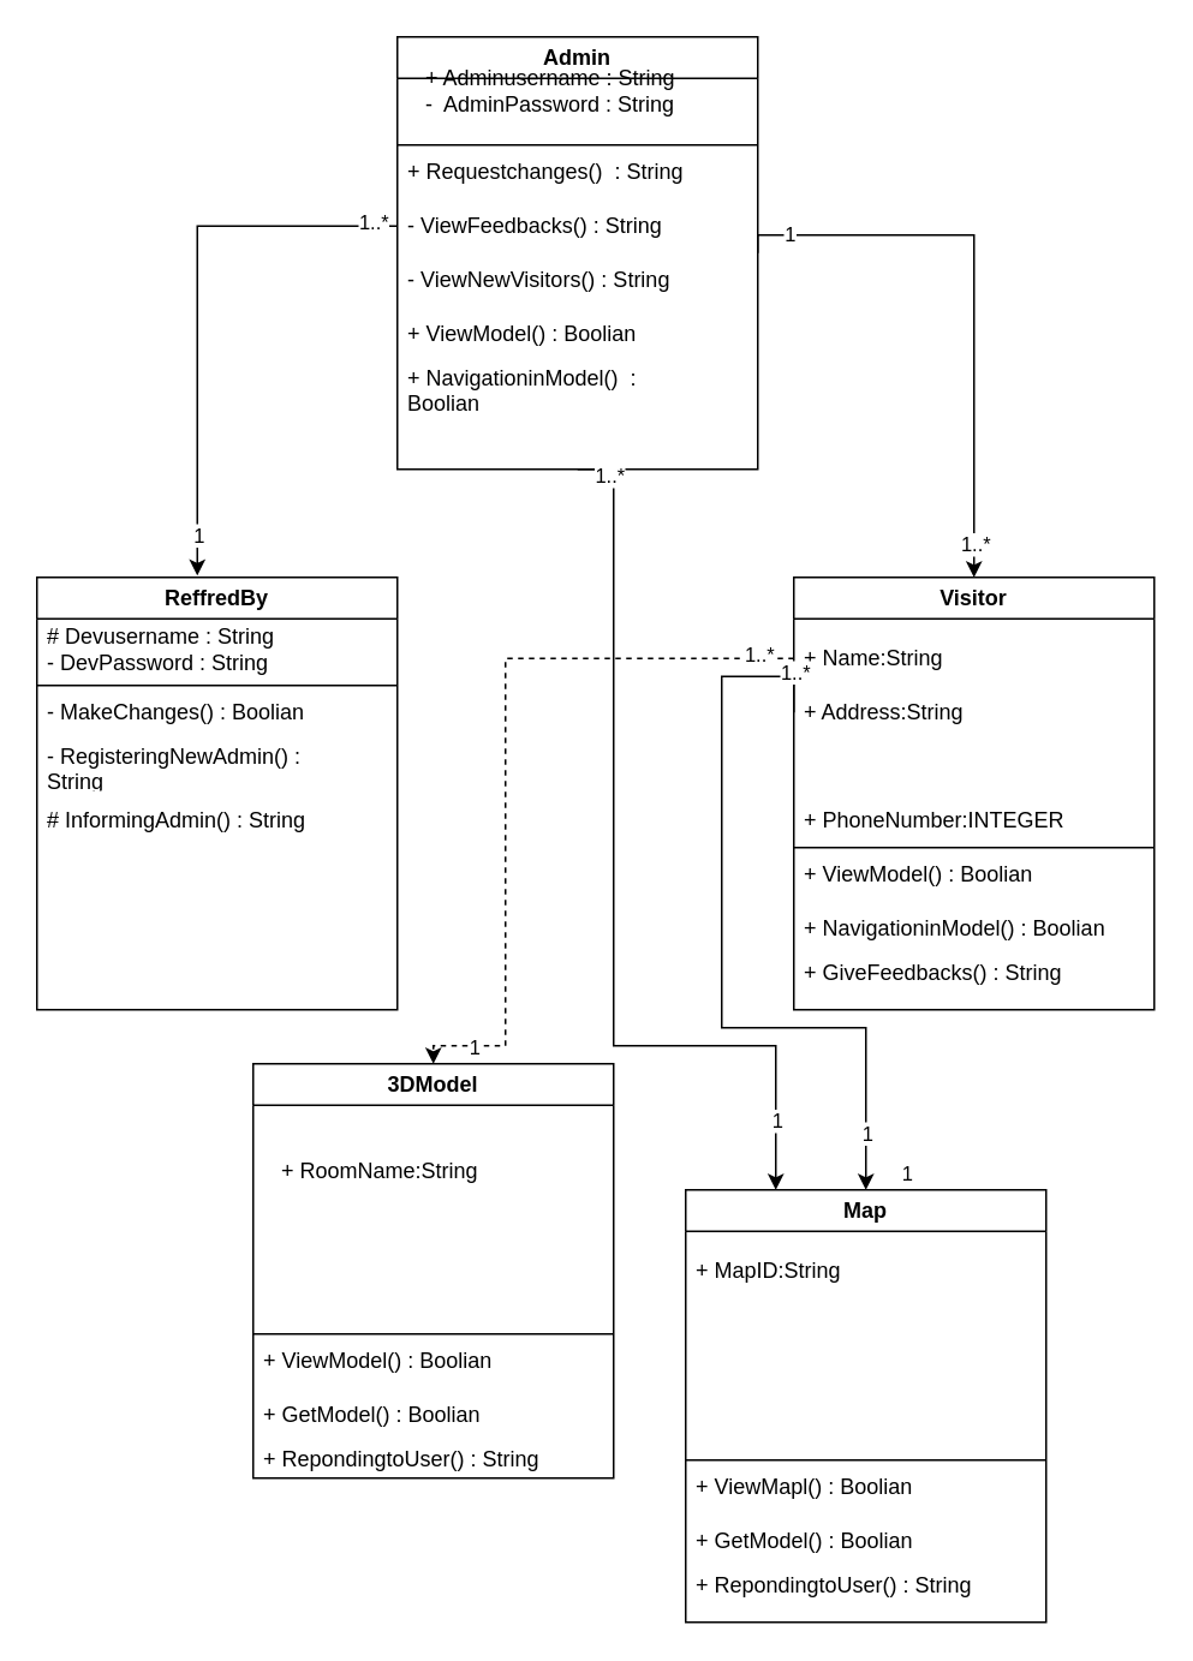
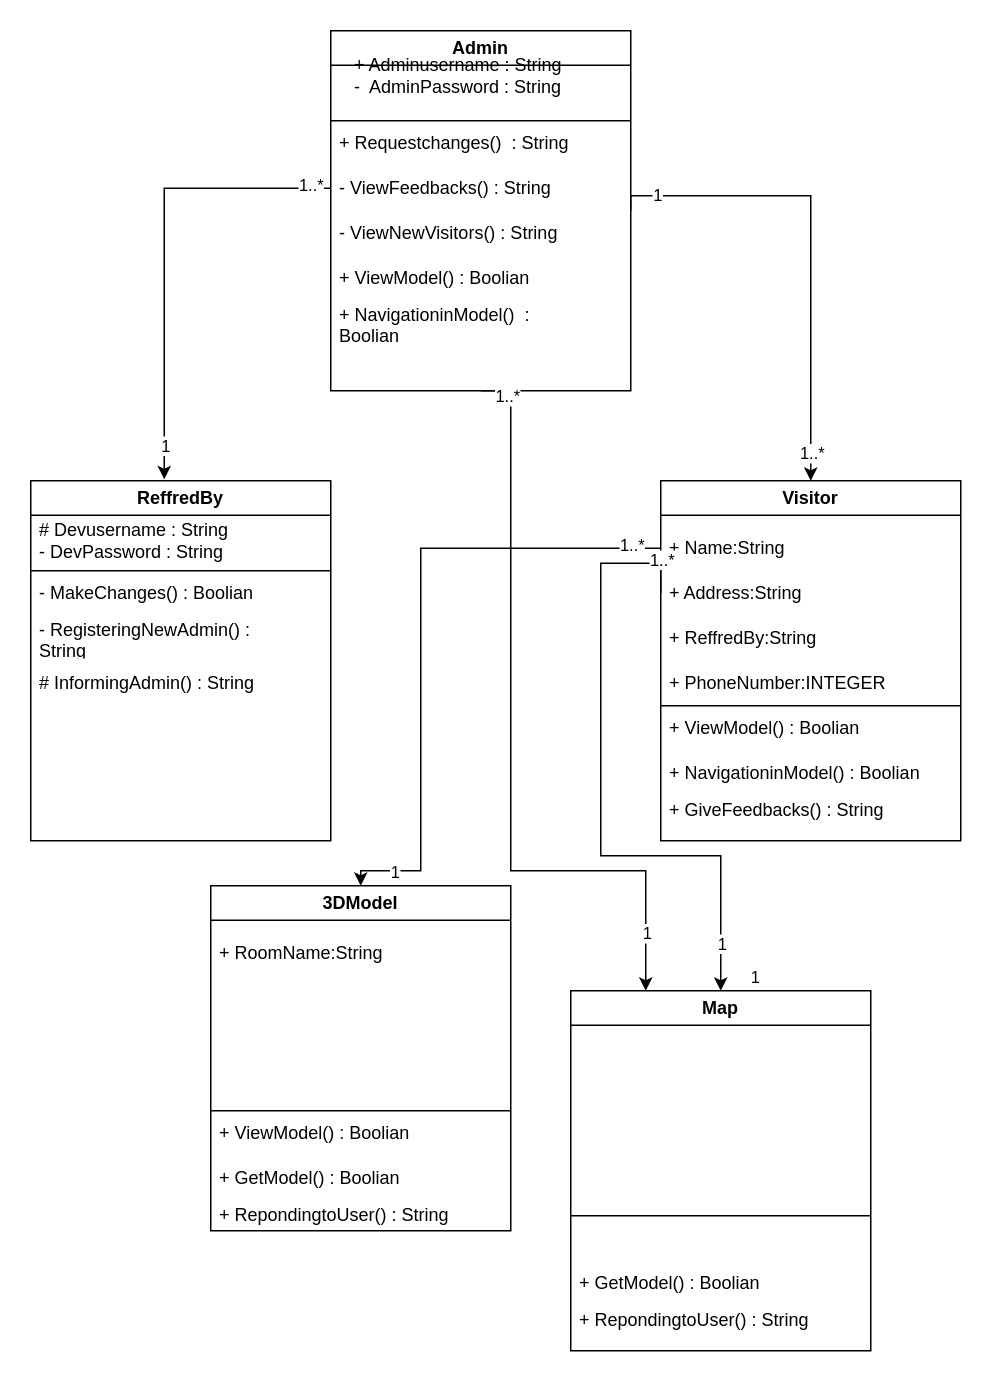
  <mxCell id="0" />
  <mxCell id="1" parent="0" />
  <mxCell id="2" style="edgeStyle=orthogonalEdgeStyle;rounded=0;orthogonalLoop=1;jettySize=auto;html=1;exitX=1;exitY=0.5;exitDx=0;exitDy=0;entryX=0.5;entryY=0;entryDx=0;entryDy=0;" parent="1" source="5" target="19" edge="1"><mxGeometry relative="1" as="geometry"><Array as="points"><mxPoint x="420" y="130" /><mxPoint x="540" y="130" /></Array></mxGeometry></mxCell>
  <mxCell id="3" value="1" style="edgeLabel;html=1;align=center;verticalAlign=middle;resizable=0;points=[];" parent="2" vertex="1" connectable="0"><mxGeometry x="-0.831" y="1" relative="1" as="geometry"><mxPoint as="offset" /></mxGeometry></mxCell>
  <mxCell id="4" value="1..*" style="edgeLabel;html=1;align=center;verticalAlign=middle;resizable=0;points=[];" parent="2" vertex="1" connectable="0"><mxGeometry x="0.881" relative="1" as="geometry"><mxPoint as="offset" /></mxGeometry></mxCell>
  <mxCell id="5" value="Admin" style="swimlane;whiteSpace=wrap;html=1;" parent="1" vertex="1"><mxGeometry x="220" y="20" width="200" height="240" as="geometry"><mxRectangle x="270" y="50" width="80" height="30" as="alternateBounds" /></mxGeometry></mxCell>
  <mxCell id="6" value="+ Adminusername : String&lt;br&gt;-&amp;nbsp; AdminPassword : String" style="text;strokeColor=none;fillColor=none;align=left;verticalAlign=middle;spacingLeft=4;spacingRight=4;overflow=hidden;points=[[0,0.5],[1,0.5]];portConstraint=eastwest;rotatable=0;whiteSpace=wrap;html=1;" parent="5" vertex="1"><mxGeometry x="10" y="10" width="180" height="40" as="geometry" /></mxCell>
  <mxCell id="7" value="+ Requestchanges()&amp;nbsp;&amp;nbsp;: String" style="text;strokeColor=none;fillColor=none;align=left;verticalAlign=middle;spacingLeft=4;spacingRight=4;overflow=hidden;points=[[0,0.5],[1,0.5]];portConstraint=eastwest;rotatable=0;whiteSpace=wrap;html=1;" parent="5" vertex="1"><mxGeometry y="60" width="180" height="30" as="geometry" /></mxCell>
  <mxCell id="8" value="- ViewFeedbacks()&amp;nbsp;: String" style="text;strokeColor=none;fillColor=none;align=left;verticalAlign=middle;spacingLeft=4;spacingRight=4;overflow=hidden;points=[[0,0.5],[1,0.5]];portConstraint=eastwest;rotatable=0;whiteSpace=wrap;html=1;" parent="5" vertex="1"><mxGeometry y="90" width="180" height="30" as="geometry" /></mxCell>
  <mxCell id="9" value="- ViewNewVisitors()&amp;nbsp;: String" style="text;strokeColor=none;fillColor=none;align=left;verticalAlign=middle;spacingLeft=4;spacingRight=4;overflow=hidden;points=[[0,0.5],[1,0.5]];portConstraint=eastwest;rotatable=0;whiteSpace=wrap;html=1;" parent="5" vertex="1"><mxGeometry y="120" width="180" height="30" as="geometry" /></mxCell>
  <mxCell id="10" value="+ ViewModel()&amp;nbsp;: Boolian" style="text;strokeColor=none;fillColor=none;align=left;verticalAlign=middle;spacingLeft=4;spacingRight=4;overflow=hidden;points=[[0,0.5],[1,0.5]];portConstraint=eastwest;rotatable=0;whiteSpace=wrap;html=1;" parent="5" vertex="1"><mxGeometry y="150" width="180" height="30" as="geometry" /></mxCell>
  <mxCell id="11" value="+ NavigationinModel()&amp;nbsp;&amp;nbsp;: Boolian" style="text;strokeColor=none;fillColor=none;align=left;verticalAlign=middle;spacingLeft=4;spacingRight=4;overflow=hidden;points=[[0,0.5],[1,0.5]];portConstraint=eastwest;rotatable=0;whiteSpace=wrap;html=1;" parent="5" vertex="1"><mxGeometry y="180" width="180" height="30" as="geometry" /></mxCell>
  <mxCell id="12" value="" style="endArrow=none;html=1;rounded=0;entryX=1;entryY=0.25;entryDx=0;entryDy=0;" parent="5" edge="1"><mxGeometry width="50" height="50" relative="1" as="geometry"><mxPoint y="60" as="sourcePoint" /><mxPoint x="200" y="60" as="targetPoint" /></mxGeometry></mxCell>
  <mxCell id="13" value="ReffredBy" style="swimlane;whiteSpace=wrap;html=1;startSize=23;" parent="1" vertex="1"><mxGeometry x="20" y="320" width="200" height="240" as="geometry"><mxRectangle x="270" y="50" width="80" height="30" as="alternateBounds" /></mxGeometry></mxCell>
  <mxCell id="14" value="# Devusername : String&lt;br&gt;- DevPassword : String" style="text;strokeColor=none;fillColor=none;align=left;verticalAlign=middle;spacingLeft=4;spacingRight=4;overflow=hidden;points=[[0,0.5],[1,0.5]];portConstraint=eastwest;rotatable=0;whiteSpace=wrap;html=1;" parent="13" vertex="1"><mxGeometry y="20" width="180" height="40" as="geometry" /></mxCell>
  <mxCell id="15" value="- MakeChanges() : Boolian" style="text;strokeColor=none;fillColor=none;align=left;verticalAlign=middle;spacingLeft=4;spacingRight=4;overflow=hidden;points=[[0,0.5],[1,0.5]];portConstraint=eastwest;rotatable=0;whiteSpace=wrap;html=1;" parent="13" vertex="1"><mxGeometry y="60" width="180" height="30" as="geometry" /></mxCell>
  <mxCell id="16" value="- RegisteringNewAdmin() : String" style="text;strokeColor=none;fillColor=none;align=left;verticalAlign=middle;spacingLeft=4;spacingRight=4;overflow=hidden;points=[[0,0.5],[1,0.5]];portConstraint=eastwest;rotatable=0;whiteSpace=wrap;html=1;" parent="13" vertex="1"><mxGeometry y="90" width="180" height="30" as="geometry" /></mxCell>
  <mxCell id="17" value="# InformingAdmin()&amp;nbsp;: String" style="text;strokeColor=none;fillColor=none;align=left;verticalAlign=middle;spacingLeft=4;spacingRight=4;overflow=hidden;points=[[0,0.5],[1,0.5]];portConstraint=eastwest;rotatable=0;whiteSpace=wrap;html=1;" parent="13" vertex="1"><mxGeometry y="120" width="180" height="30" as="geometry" /></mxCell>
  <mxCell id="18" value="" style="endArrow=none;html=1;rounded=0;entryX=1;entryY=0.25;entryDx=0;entryDy=0;" parent="13" target="13" edge="1"><mxGeometry width="50" height="50" relative="1" as="geometry"><mxPoint y="60" as="sourcePoint" /><mxPoint x="90" y="270" as="targetPoint" /></mxGeometry></mxCell>
  <mxCell id="19" value="Visitor" style="swimlane;whiteSpace=wrap;html=1;" parent="1" vertex="1"><mxGeometry x="440" y="320" width="200" height="240" as="geometry"><mxRectangle x="270" y="50" width="80" height="30" as="alternateBounds" /></mxGeometry></mxCell>
  <mxCell id="20" value="+ Name:String" style="text;strokeColor=none;fillColor=none;align=left;verticalAlign=middle;spacingLeft=4;spacingRight=4;overflow=hidden;points=[[0,0.5],[1,0.5]];portConstraint=eastwest;rotatable=0;whiteSpace=wrap;html=1;" parent="19" vertex="1"><mxGeometry y="30" width="180" height="30" as="geometry" /></mxCell>
  <mxCell id="21" value="+ Address:String" style="text;strokeColor=none;fillColor=none;align=left;verticalAlign=middle;spacingLeft=4;spacingRight=4;overflow=hidden;points=[[0,0.5],[1,0.5]];portConstraint=eastwest;rotatable=0;whiteSpace=wrap;html=1;" parent="19" vertex="1"><mxGeometry y="60" width="180" height="30" as="geometry" /></mxCell>
+ <mxCell id="22" value="+ ReffredBy:String" style="text;strokeColor=none;fillColor=none;align=left;verticalAlign=middle;spacingLeft=4;spacingRight=4;overflow=hidden;points=[[0,0.5],[1,0.5]];portConstraint=eastwest;rotatable=0;whiteSpace=wrap;html=1;" parent="19" vertex="1"><mxGeometry y="90" width="180" height="30" as="geometry" /></mxCell>
  <mxCell id="23" value="+ PhoneNumber:INTEGER" style="text;strokeColor=none;fillColor=none;align=left;verticalAlign=middle;spacingLeft=4;spacingRight=4;overflow=hidden;points=[[0,0.5],[1,0.5]];portConstraint=eastwest;rotatable=0;whiteSpace=wrap;html=1;" parent="19" vertex="1"><mxGeometry y="120" width="180" height="30" as="geometry" /></mxCell>
  <mxCell id="24" value="+ ViewModel()&amp;nbsp;: Boolian" style="text;strokeColor=none;fillColor=none;align=left;verticalAlign=middle;spacingLeft=4;spacingRight=4;overflow=hidden;points=[[0,0.5],[1,0.5]];portConstraint=eastwest;rotatable=0;whiteSpace=wrap;html=1;" parent="19" vertex="1"><mxGeometry y="150" width="180" height="30" as="geometry" /></mxCell>
  <mxCell id="25" value="+ NavigationinModel()&amp;nbsp;: Boolian" style="text;strokeColor=none;fillColor=none;align=left;verticalAlign=middle;spacingLeft=4;spacingRight=4;overflow=hidden;points=[[0,0.5],[1,0.5]];portConstraint=eastwest;rotatable=0;whiteSpace=wrap;html=1;" parent="19" vertex="1"><mxGeometry y="180" width="180" height="30" as="geometry" /></mxCell>
  <mxCell id="26" value="" style="endArrow=none;html=1;rounded=0;entryX=1;entryY=0.25;entryDx=0;entryDy=0;" parent="19" edge="1"><mxGeometry width="50" height="50" relative="1" as="geometry"><mxPoint y="150" as="sourcePoint" /><mxPoint x="200" y="150" as="targetPoint" /></mxGeometry></mxCell>
  <mxCell id="27" value="+ GiveFeedbacks()&amp;nbsp;: String" style="text;strokeColor=none;fillColor=none;align=left;verticalAlign=middle;spacingLeft=4;spacingRight=4;overflow=hidden;points=[[0,0.5],[1,0.5]];portConstraint=eastwest;rotatable=0;whiteSpace=wrap;html=1;" parent="19" vertex="1"><mxGeometry y="205" width="180" height="30" as="geometry" /></mxCell>
  <mxCell id="28" style="edgeStyle=orthogonalEdgeStyle;rounded=0;orthogonalLoop=1;jettySize=auto;html=1;exitX=0;exitY=0.5;exitDx=0;exitDy=0;entryX=0.445;entryY=-0.004;entryDx=0;entryDy=0;entryPerimeter=0;" parent="1" source="8" target="13" edge="1"><mxGeometry relative="1" as="geometry" /></mxCell>
  <mxCell id="29" value="1..*" style="edgeLabel;html=1;align=center;verticalAlign=middle;resizable=0;points=[];" parent="28" vertex="1" connectable="0"><mxGeometry x="-0.908" y="-3" relative="1" as="geometry"><mxPoint as="offset" /></mxGeometry></mxCell>
  <mxCell id="30" value="1" style="edgeLabel;html=1;align=center;verticalAlign=middle;resizable=0;points=[];" parent="28" vertex="1" connectable="0"><mxGeometry x="0.849" relative="1" as="geometry"><mxPoint as="offset" /></mxGeometry></mxCell>
  <mxCell id="31" value="3DModel" style="swimlane;whiteSpace=wrap;html=1;startSize=23;" vertex="1" parent="1"><mxGeometry x="140" y="590" width="200" height="230" as="geometry"><mxRectangle x="270" y="50" width="80" height="30" as="alternateBounds" /></mxGeometry></mxCell>
- <mxCell id="32" value="+ RoomName:String" style="text;strokeColor=none;fillColor=none;align=left;verticalAlign=middle;spacingLeft=4;spacingRight=4;overflow=hidden;points=[[0,0.5],[1,0.5]];portConstraint=eastwest;rotatable=0;whiteSpace=wrap;html=1;" vertex="1" parent="31"><mxGeometry x="10" y="45" width="180" height="30" as="geometry" /></mxCell>
+ <mxCell id="32" value="+ RoomName:String" style="text;strokeColor=none;fillColor=none;align=left;verticalAlign=middle;spacingLeft=4;spacingRight=4;overflow=hidden;points=[[0,0.5],[1,0.5]];portConstraint=eastwest;rotatable=0;whiteSpace=wrap;html=1;" vertex="1" parent="31"><mxGeometry y="30" width="180" height="30" as="geometry" /></mxCell>
  <mxCell id="33" value="+ ViewModel()&amp;nbsp;: Boolian" style="text;strokeColor=none;fillColor=none;align=left;verticalAlign=middle;spacingLeft=4;spacingRight=4;overflow=hidden;points=[[0,0.5],[1,0.5]];portConstraint=eastwest;rotatable=0;whiteSpace=wrap;html=1;" vertex="1" parent="31"><mxGeometry y="150" width="180" height="30" as="geometry" /></mxCell>
  <mxCell id="34" value="+ GetModel()&amp;nbsp;: Boolian" style="text;strokeColor=none;fillColor=none;align=left;verticalAlign=middle;spacingLeft=4;spacingRight=4;overflow=hidden;points=[[0,0.5],[1,0.5]];portConstraint=eastwest;rotatable=0;whiteSpace=wrap;html=1;" vertex="1" parent="31"><mxGeometry y="180" width="180" height="30" as="geometry" /></mxCell>
  <mxCell id="35" value="" style="endArrow=none;html=1;rounded=0;entryX=1;entryY=0.25;entryDx=0;entryDy=0;" edge="1" parent="31"><mxGeometry width="50" height="50" relative="1" as="geometry"><mxPoint y="150" as="sourcePoint" /><mxPoint x="200" y="150" as="targetPoint" /></mxGeometry></mxCell>
  <mxCell id="36" value="+ RepondingtoUser()&amp;nbsp;: String" style="text;strokeColor=none;fillColor=none;align=left;verticalAlign=middle;spacingLeft=4;spacingRight=4;overflow=hidden;points=[[0,0.5],[1,0.5]];portConstraint=eastwest;rotatable=0;whiteSpace=wrap;html=1;" vertex="1" parent="31"><mxGeometry y="205" width="180" height="30" as="geometry" /></mxCell>
- <mxCell id="37" style="edgeStyle=orthogonalEdgeStyle;rounded=0;orthogonalLoop=1;jettySize=auto;html=1;exitX=0;exitY=0.5;exitDx=0;exitDy=0;entryX=0.5;entryY=0;entryDx=0;entryDy=0;dashed=1;" edge="1" parent="1" source="20" target="31"><mxGeometry relative="1" as="geometry"><mxPoint x="280" y="270" as="sourcePoint" /><mxPoint x="200" y="600" as="targetPoint" /><Array as="points"><mxPoint x="280" y="365" /><mxPoint x="280" y="580" /><mxPoint x="240" y="580" /></Array></mxGeometry></mxCell>
+ <mxCell id="37" style="edgeStyle=orthogonalEdgeStyle;rounded=0;orthogonalLoop=1;jettySize=auto;html=1;exitX=0;exitY=0.5;exitDx=0;exitDy=0;entryX=0.5;entryY=0;entryDx=0;entryDy=0;" edge="1" parent="1" source="20" target="31"><mxGeometry relative="1" as="geometry"><mxPoint x="280" y="270" as="sourcePoint" /><mxPoint x="200" y="600" as="targetPoint" /><Array as="points"><mxPoint x="280" y="365" /><mxPoint x="280" y="580" /><mxPoint x="240" y="580" /></Array></mxGeometry></mxCell>
  <mxCell id="38" value="1..*" style="edgeLabel;html=1;align=center;verticalAlign=middle;resizable=0;points=[];" vertex="1" connectable="0" parent="37"><mxGeometry x="-0.908" y="-3" relative="1" as="geometry"><mxPoint as="offset" /></mxGeometry></mxCell>
  <mxCell id="39" value="1" style="edgeLabel;html=1;align=center;verticalAlign=middle;resizable=0;points=[];" vertex="1" connectable="0" parent="37"><mxGeometry x="0.849" relative="1" as="geometry"><mxPoint as="offset" /></mxGeometry></mxCell>
  <mxCell id="40" value="Map" style="swimlane;whiteSpace=wrap;html=1;startSize=23;" vertex="1" parent="1"><mxGeometry x="380" y="660" width="200" height="240" as="geometry"><mxRectangle x="270" y="50" width="80" height="30" as="alternateBounds" /></mxGeometry></mxCell>
- <mxCell id="41" value="+ MapID:String" style="text;strokeColor=none;fillColor=none;align=left;verticalAlign=middle;spacingLeft=4;spacingRight=4;overflow=hidden;points=[[0,0.5],[1,0.5]];portConstraint=eastwest;rotatable=0;whiteSpace=wrap;html=1;" vertex="1" parent="40"><mxGeometry y="30" width="180" height="30" as="geometry" /></mxCell>
- <mxCell id="42" value="+ ViewMapl()&amp;nbsp;: Boolian" style="text;strokeColor=none;fillColor=none;align=left;verticalAlign=middle;spacingLeft=4;spacingRight=4;overflow=hidden;points=[[0,0.5],[1,0.5]];portConstraint=eastwest;rotatable=0;whiteSpace=wrap;html=1;" vertex="1" parent="40"><mxGeometry y="150" width="180" height="30" as="geometry" /></mxCell>
  <mxCell id="43" value="+ GetModel()&amp;nbsp;: Boolian" style="text;strokeColor=none;fillColor=none;align=left;verticalAlign=middle;spacingLeft=4;spacingRight=4;overflow=hidden;points=[[0,0.5],[1,0.5]];portConstraint=eastwest;rotatable=0;whiteSpace=wrap;html=1;" vertex="1" parent="40"><mxGeometry y="180" width="180" height="30" as="geometry" /></mxCell>
  <mxCell id="44" value="" style="endArrow=none;html=1;rounded=0;entryX=1;entryY=0.25;entryDx=0;entryDy=0;" edge="1" parent="40"><mxGeometry width="50" height="50" relative="1" as="geometry"><mxPoint y="150" as="sourcePoint" /><mxPoint x="200" y="150" as="targetPoint" /></mxGeometry></mxCell>
  <mxCell id="45" value="+ RepondingtoUser()&amp;nbsp;: String" style="text;strokeColor=none;fillColor=none;align=left;verticalAlign=middle;spacingLeft=4;spacingRight=4;overflow=hidden;points=[[0,0.5],[1,0.5]];portConstraint=eastwest;rotatable=0;whiteSpace=wrap;html=1;" vertex="1" parent="40"><mxGeometry y="205" width="180" height="30" as="geometry" /></mxCell>
  <mxCell id="46" value="1" style="edgeLabel;html=1;align=center;verticalAlign=middle;resizable=0;points=[];" vertex="1" connectable="0" parent="1"><mxGeometry x="502.5" y="650" as="geometry" /></mxCell>
  <mxCell id="47" style="edgeStyle=orthogonalEdgeStyle;rounded=0;orthogonalLoop=1;jettySize=auto;html=1;exitX=0.5;exitY=1;exitDx=0;exitDy=0;entryX=0.25;entryY=0;entryDx=0;entryDy=0;" edge="1" parent="1" source="5" target="40"><mxGeometry relative="1" as="geometry"><mxPoint x="280" y="270" as="sourcePoint" /><mxPoint x="200" y="600" as="targetPoint" /><Array as="points"><mxPoint x="340" y="260" /><mxPoint x="340" y="580" /><mxPoint x="430" y="580" /></Array></mxGeometry></mxCell>
  <mxCell id="48" value="1..*" style="edgeLabel;html=1;align=center;verticalAlign=middle;resizable=0;points=[];" vertex="1" connectable="0" parent="47"><mxGeometry x="-0.908" y="-3" relative="1" as="geometry"><mxPoint as="offset" /></mxGeometry></mxCell>
  <mxCell id="49" value="1" style="edgeLabel;html=1;align=center;verticalAlign=middle;resizable=0;points=[];" vertex="1" connectable="0" parent="47"><mxGeometry x="0.849" relative="1" as="geometry"><mxPoint as="offset" /></mxGeometry></mxCell>
  <mxCell id="50" style="edgeStyle=orthogonalEdgeStyle;rounded=0;orthogonalLoop=1;jettySize=auto;html=1;exitX=0;exitY=0.5;exitDx=0;exitDy=0;entryX=0.5;entryY=0;entryDx=0;entryDy=0;" edge="1" parent="1" source="21" target="40"><mxGeometry relative="1" as="geometry"><mxPoint x="450" y="375" as="sourcePoint" /><mxPoint x="250" y="600" as="targetPoint" /><Array as="points"><mxPoint x="440" y="375" /><mxPoint x="400" y="375" /><mxPoint x="400" y="570" /><mxPoint x="480" y="570" /></Array></mxGeometry></mxCell>
  <mxCell id="51" value="1..*" style="edgeLabel;html=1;align=center;verticalAlign=middle;resizable=0;points=[];" vertex="1" connectable="0" parent="50"><mxGeometry x="-0.908" y="-3" relative="1" as="geometry"><mxPoint as="offset" /></mxGeometry></mxCell>
  <mxCell id="52" value="1" style="edgeLabel;html=1;align=center;verticalAlign=middle;resizable=0;points=[];" vertex="1" connectable="0" parent="50"><mxGeometry x="0.849" relative="1" as="geometry"><mxPoint as="offset" /></mxGeometry></mxCell>
